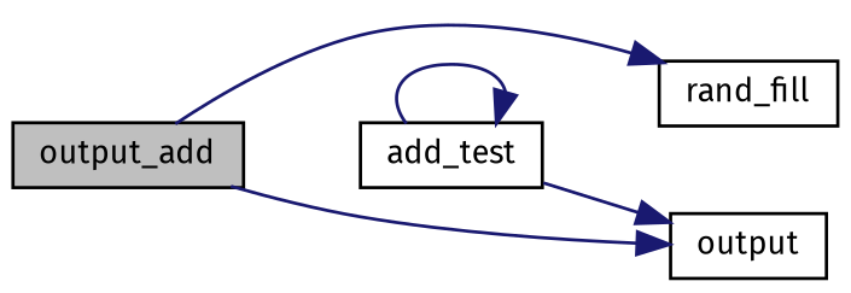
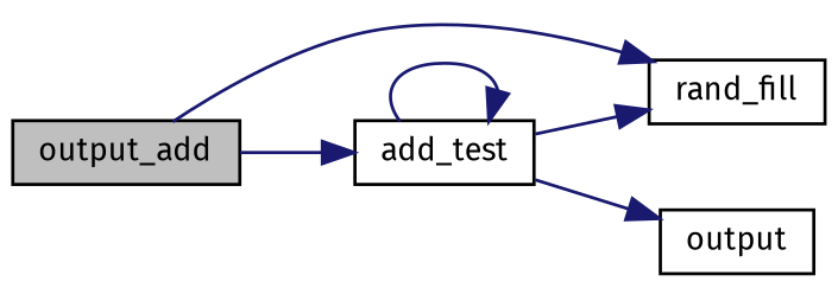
  digraph {
    fontname="Fira Sans"
    rankdir=LR
    node [color=black fillcolor=white fontname="Fira Sans" fontsize=10 shape=record style=filled]
    edge [color=midnightblue fontname="Fira Sans" fontsize=10 labelfontname=Helvetica labelfontsize=10 style=solid]
    n1 [fillcolor=grey75 fontcolor=black height=0.2 label=output_add width=0.4]
    n2 [height=0.2 label=add_test width=0.4]
    n3 [height=0.2 label=rand_fill width=0.4]
    n4 [height=0.2 label=output width=0.4]
-   n1 -> n4
+   n1 -> n2
    n1 -> n3
    n2 -> n2
+   n2 -> n3
    n2 -> n4
  }
